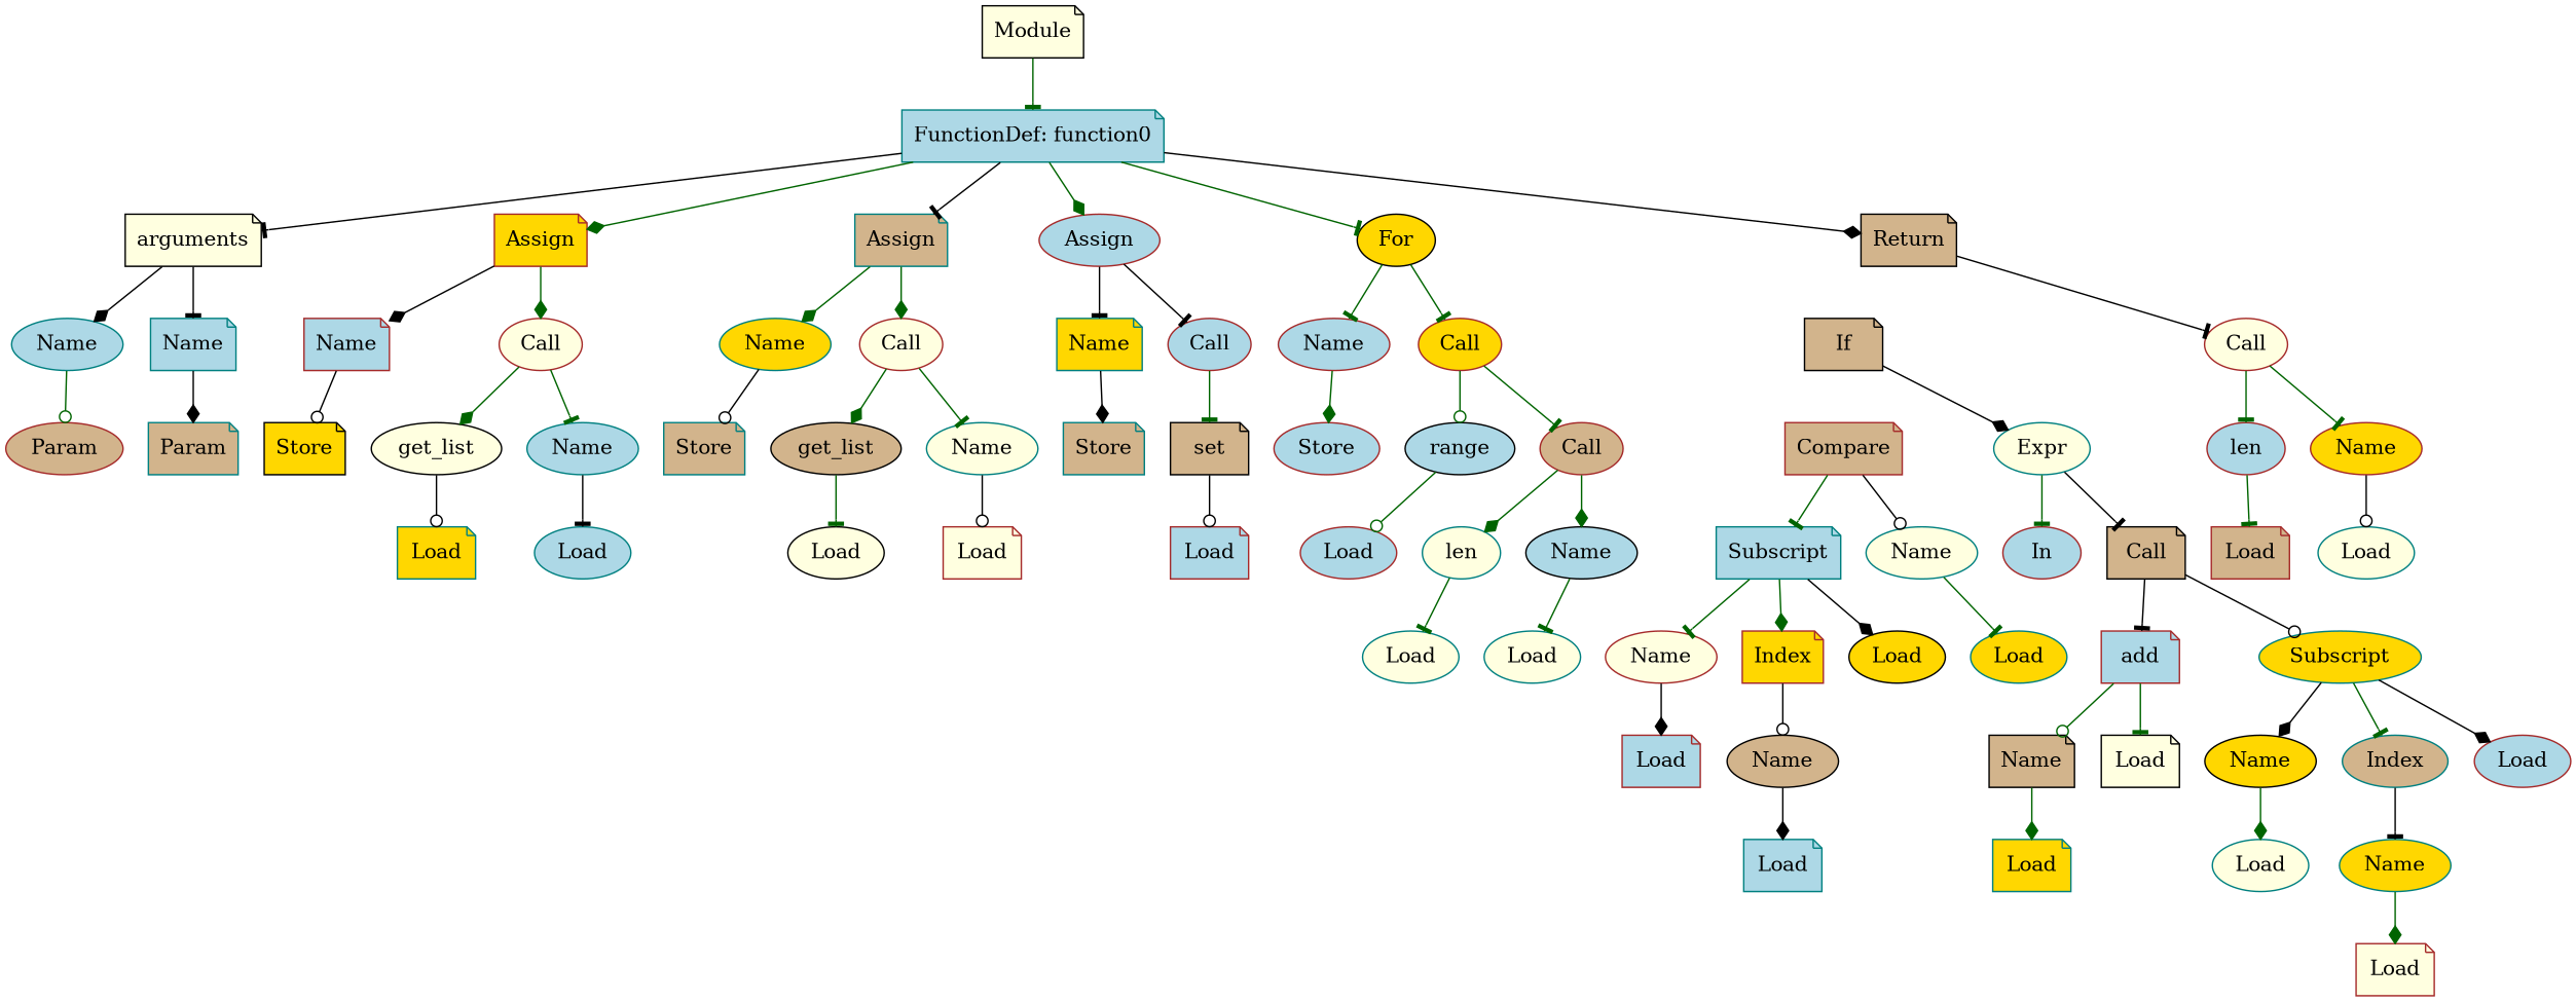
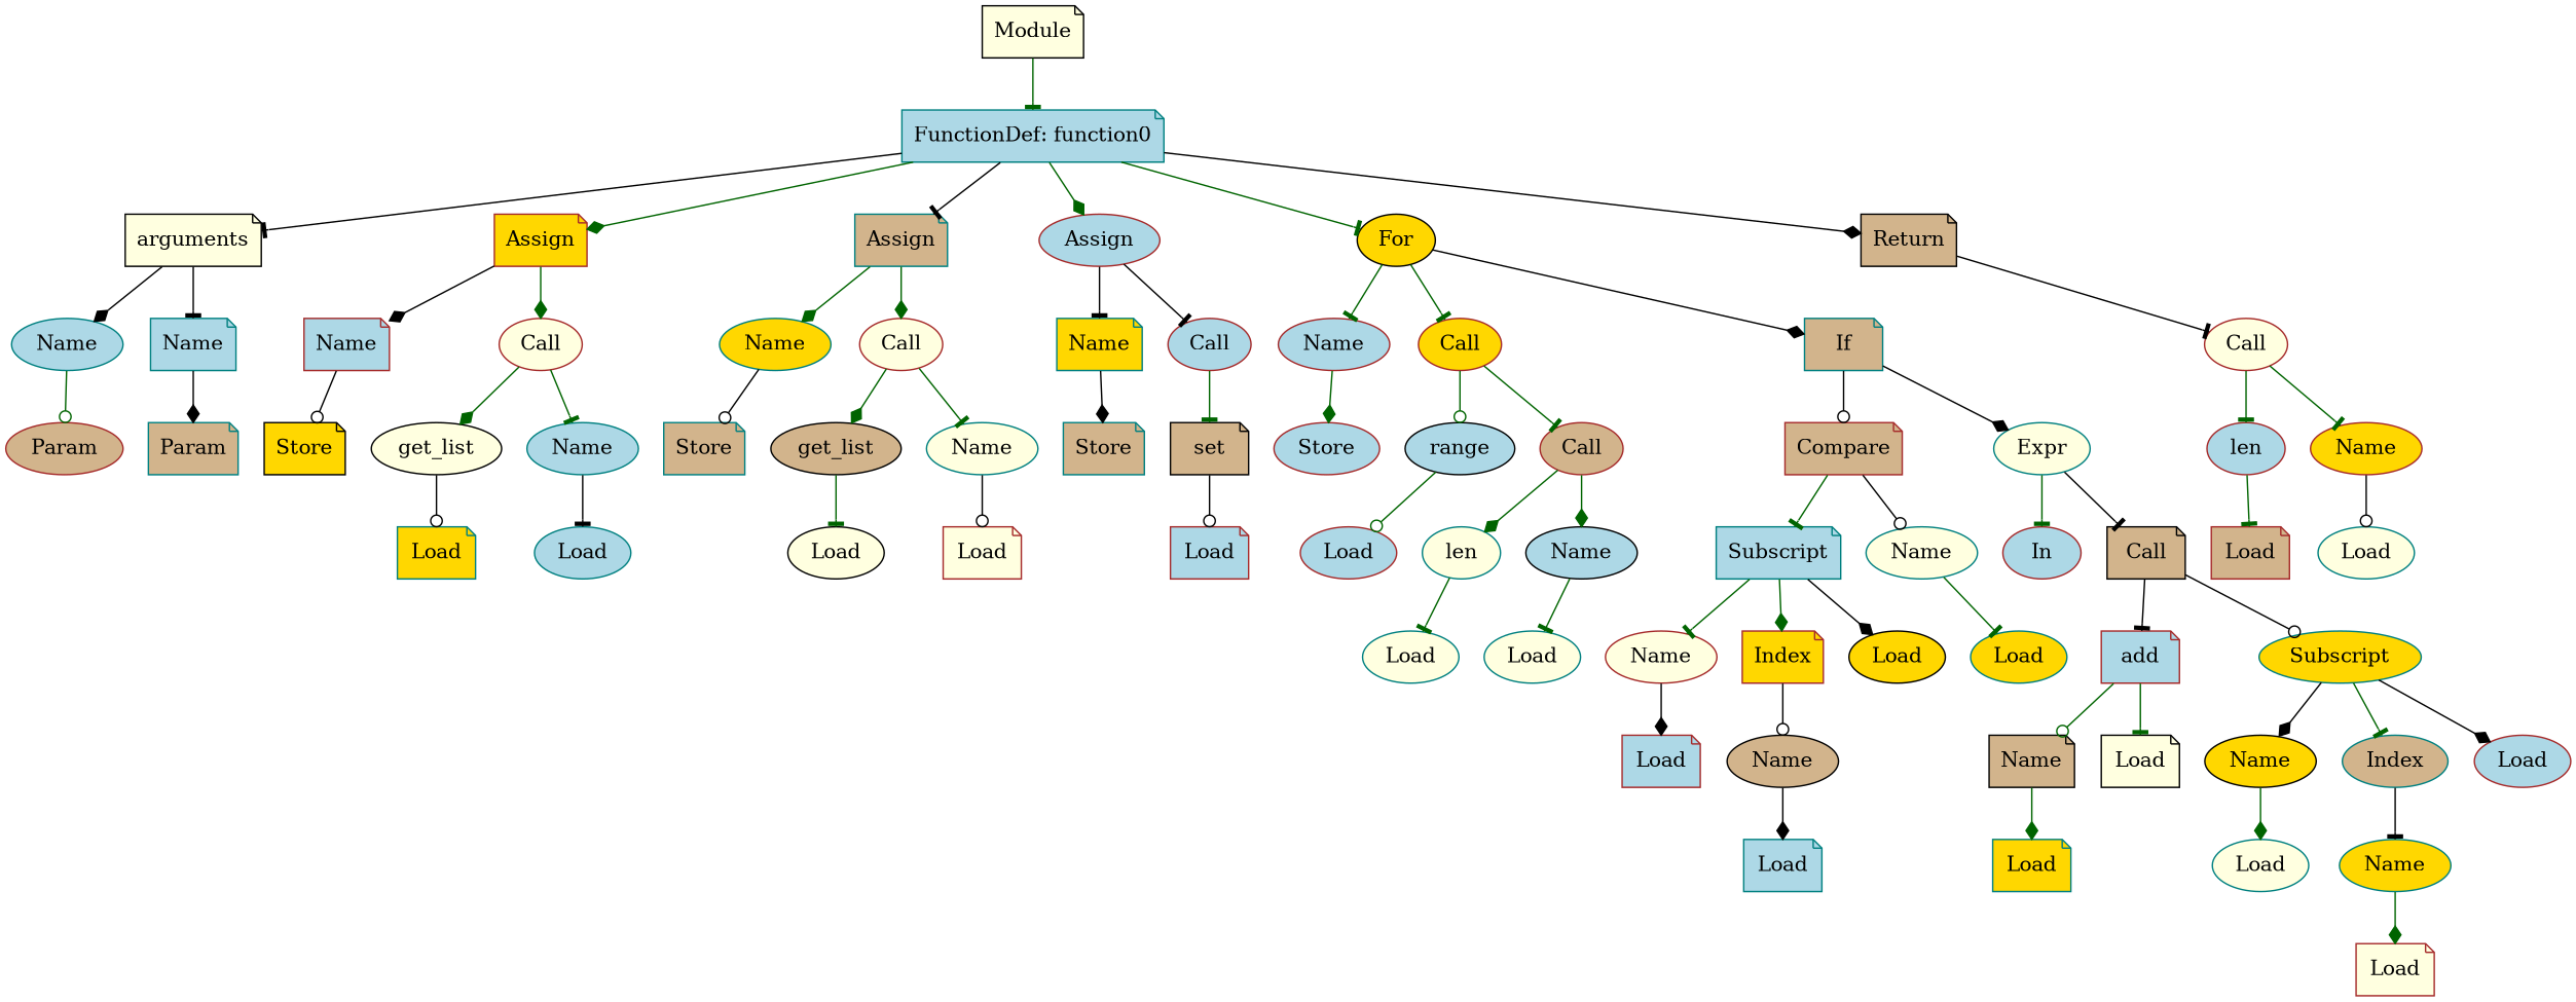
  digraph {
    node [color=teal fillcolor=lightblue shape=ellipse style=filled]
    edge [arrowhead=tee color=darkgreen]
    n1 [color=black fillcolor=lightyellow label=Module shape=note]
    n2 [label="FunctionDef: function0" shape=note]
    n3 [color=black fillcolor=lightyellow label=arguments shape=note]
    n4 [color=brown fillcolor=gold label=Assign shape=note]
    n5 [fillcolor=tan label=Assign shape=note]
    n6 [color=brown label=Assign]
    n7 [color=black fillcolor=gold label=For]
    n8 [color=black fillcolor=tan label=Return shape=note]
    n9 [label=Name]
    n10 [label=Name shape=note]
    n11 [color=brown label=Name shape=note]
    n12 [color=brown fillcolor=lightyellow label=Call]
    n13 [fillcolor=gold label=Name]
    n14 [color=brown fillcolor=lightyellow label=Call]
    n15 [fillcolor=gold label=Name shape=note]
    n16 [color=brown label=Call]
    n17 [color=brown label=Name]
    n18 [color=brown fillcolor=gold label=Call]
-   n19 [color=black fillcolor=tan label=If shape=note]
+   n19 [fillcolor=tan label=If shape=note]
    n20 [color=brown fillcolor=lightyellow label=Call]
    n21 [color=brown fillcolor=tan label=Param]
    n22 [fillcolor=tan label=Param shape=note]
    n23 [color=black fillcolor=gold label=Store shape=note]
    n24 [color=black fillcolor=lightyellow label=get_list]
    n25 [label=Name]
    n26 [fillcolor=tan label=Store shape=note]
    n27 [color=black fillcolor=tan label=get_list]
    n28 [fillcolor=lightyellow label=Name]
    n29 [fillcolor=tan label=Store shape=note]
    n30 [color=black fillcolor=tan label=set shape=note]
    n31 [color=brown label=Store]
    n32 [color=black label=range]
    n33 [color=brown fillcolor=tan label=Call]
    n34 [color=brown fillcolor=tan label=Compare shape=note]
    n35 [fillcolor=lightyellow label=Expr]
    n36 [color=brown label=len]
    n37 [color=brown fillcolor=gold label=Name]
    n38 [fillcolor=gold label=Load shape=note]
    n39 [label=Load]
    n40 [color=black fillcolor=lightyellow label=Load]
    n41 [color=brown fillcolor=lightyellow label=Load shape=note]
    n42 [color=brown label=Load shape=note]
    n43 [color=brown label=Load]
    n44 [fillcolor=lightyellow label=len]
    n45 [color=black label=Name]
    n46 [label=Subscript shape=note]
    n47 [fillcolor=lightyellow label=Name]
    n48 [color=brown label=In]
    n49 [color=black fillcolor=tan label=Call shape=note]
    n50 [color=brown fillcolor=tan label=Load shape=note]
    n51 [fillcolor=lightyellow label=Load]
    n52 [fillcolor=lightyellow label=Load]
    n53 [fillcolor=lightyellow label=Load]
    n54 [color=brown fillcolor=lightyellow label=Name]
    n55 [color=brown fillcolor=gold label=Index shape=note]
    n56 [color=black fillcolor=gold label=Load]
    n57 [fillcolor=gold label=Load]
    n58 [color=brown label=add shape=note]
    n59 [fillcolor=gold label=Subscript]
    n60 [color=brown label=Load shape=note]
    n61 [color=black fillcolor=tan label=Name]
    n62 [color=black fillcolor=tan label=Name shape=note]
    n63 [color=black fillcolor=lightyellow label=Load shape=note]
    n64 [color=black fillcolor=gold label=Name]
    n65 [fillcolor=tan label=Index]
    n66 [color=brown label=Load]
    n67 [label=Load shape=note]
    n68 [fillcolor=gold label=Load shape=note]
    n69 [fillcolor=lightyellow label=Load]
    n70 [fillcolor=gold label=Name]
    n71 [color=brown fillcolor=lightyellow label=Load shape=note]
    n1 -> n2
    n2 -> n3 [color=black]
    n2 -> n4 [arrowhead=diamond]
    n2 -> n5 [color=black]
    n2 -> n6 [arrowhead=diamond]
    n2 -> n7
    n2 -> n8 [arrowhead=diamond color=black]
    n3 -> n9 [arrowhead=diamond color=black]
    n3 -> n10 [color=black]
    n4 -> n11 [arrowhead=diamond color=black]
    n4 -> n12 [arrowhead=diamond]
    n5 -> n13 [arrowhead=diamond]
    n5 -> n14 [arrowhead=diamond]
    n6 -> n15 [color=black]
    n6 -> n16 [color=black]
    n7 -> n17
    n7 -> n18
+   n7 -> n19 [arrowhead=diamond color=black]
    n8 -> n20 [color=black]
    n9 -> n21 [arrowhead=odot]
    n10 -> n22 [arrowhead=diamond color=black]
    n11 -> n23 [arrowhead=odot color=black]
    n12 -> n24 [arrowhead=diamond]
    n12 -> n25
    n13 -> n26 [arrowhead=odot color=black]
    n14 -> n27 [arrowhead=diamond]
    n14 -> n28
    n15 -> n29 [arrowhead=diamond color=black]
    n16 -> n30
    n17 -> n31 [arrowhead=diamond]
    n18 -> n32 [arrowhead=odot]
    n18 -> n33
+   n19 -> n34 [arrowhead=odot color=black]
    n19 -> n35 [arrowhead=diamond color=black]
    n20 -> n36
    n20 -> n37
    n24 -> n38 [arrowhead=odot color=black]
    n25 -> n39 [color=black]
    n27 -> n40
    n28 -> n41 [arrowhead=odot color=black]
    n30 -> n42 [arrowhead=odot color=black]
    n32 -> n43 [arrowhead=odot]
    n33 -> n44 [arrowhead=diamond]
    n33 -> n45 [arrowhead=diamond]
    n34 -> n46
    n34 -> n47 [arrowhead=odot color=black]
    n35 -> n48
    n35 -> n49 [color=black]
    n36 -> n50
    n37 -> n51 [arrowhead=odot color=black]
    n44 -> n52
    n45 -> n53
    n46 -> n54
    n46 -> n55 [arrowhead=diamond]
    n46 -> n56 [arrowhead=diamond color=black]
    n47 -> n57
    n49 -> n58 [color=black]
    n49 -> n59 [arrowhead=odot color=black]
    n54 -> n60 [arrowhead=diamond color=black]
    n55 -> n61 [arrowhead=odot color=black]
    n58 -> n62 [arrowhead=odot]
    n58 -> n63
    n59 -> n64 [arrowhead=diamond color=black]
    n59 -> n65
    n59 -> n66 [arrowhead=diamond color=black]
    n61 -> n67 [arrowhead=diamond color=black]
    n62 -> n68 [arrowhead=diamond]
    n64 -> n69 [arrowhead=diamond]
    n65 -> n70 [color=black]
    n70 -> n71 [arrowhead=diamond]
  }
